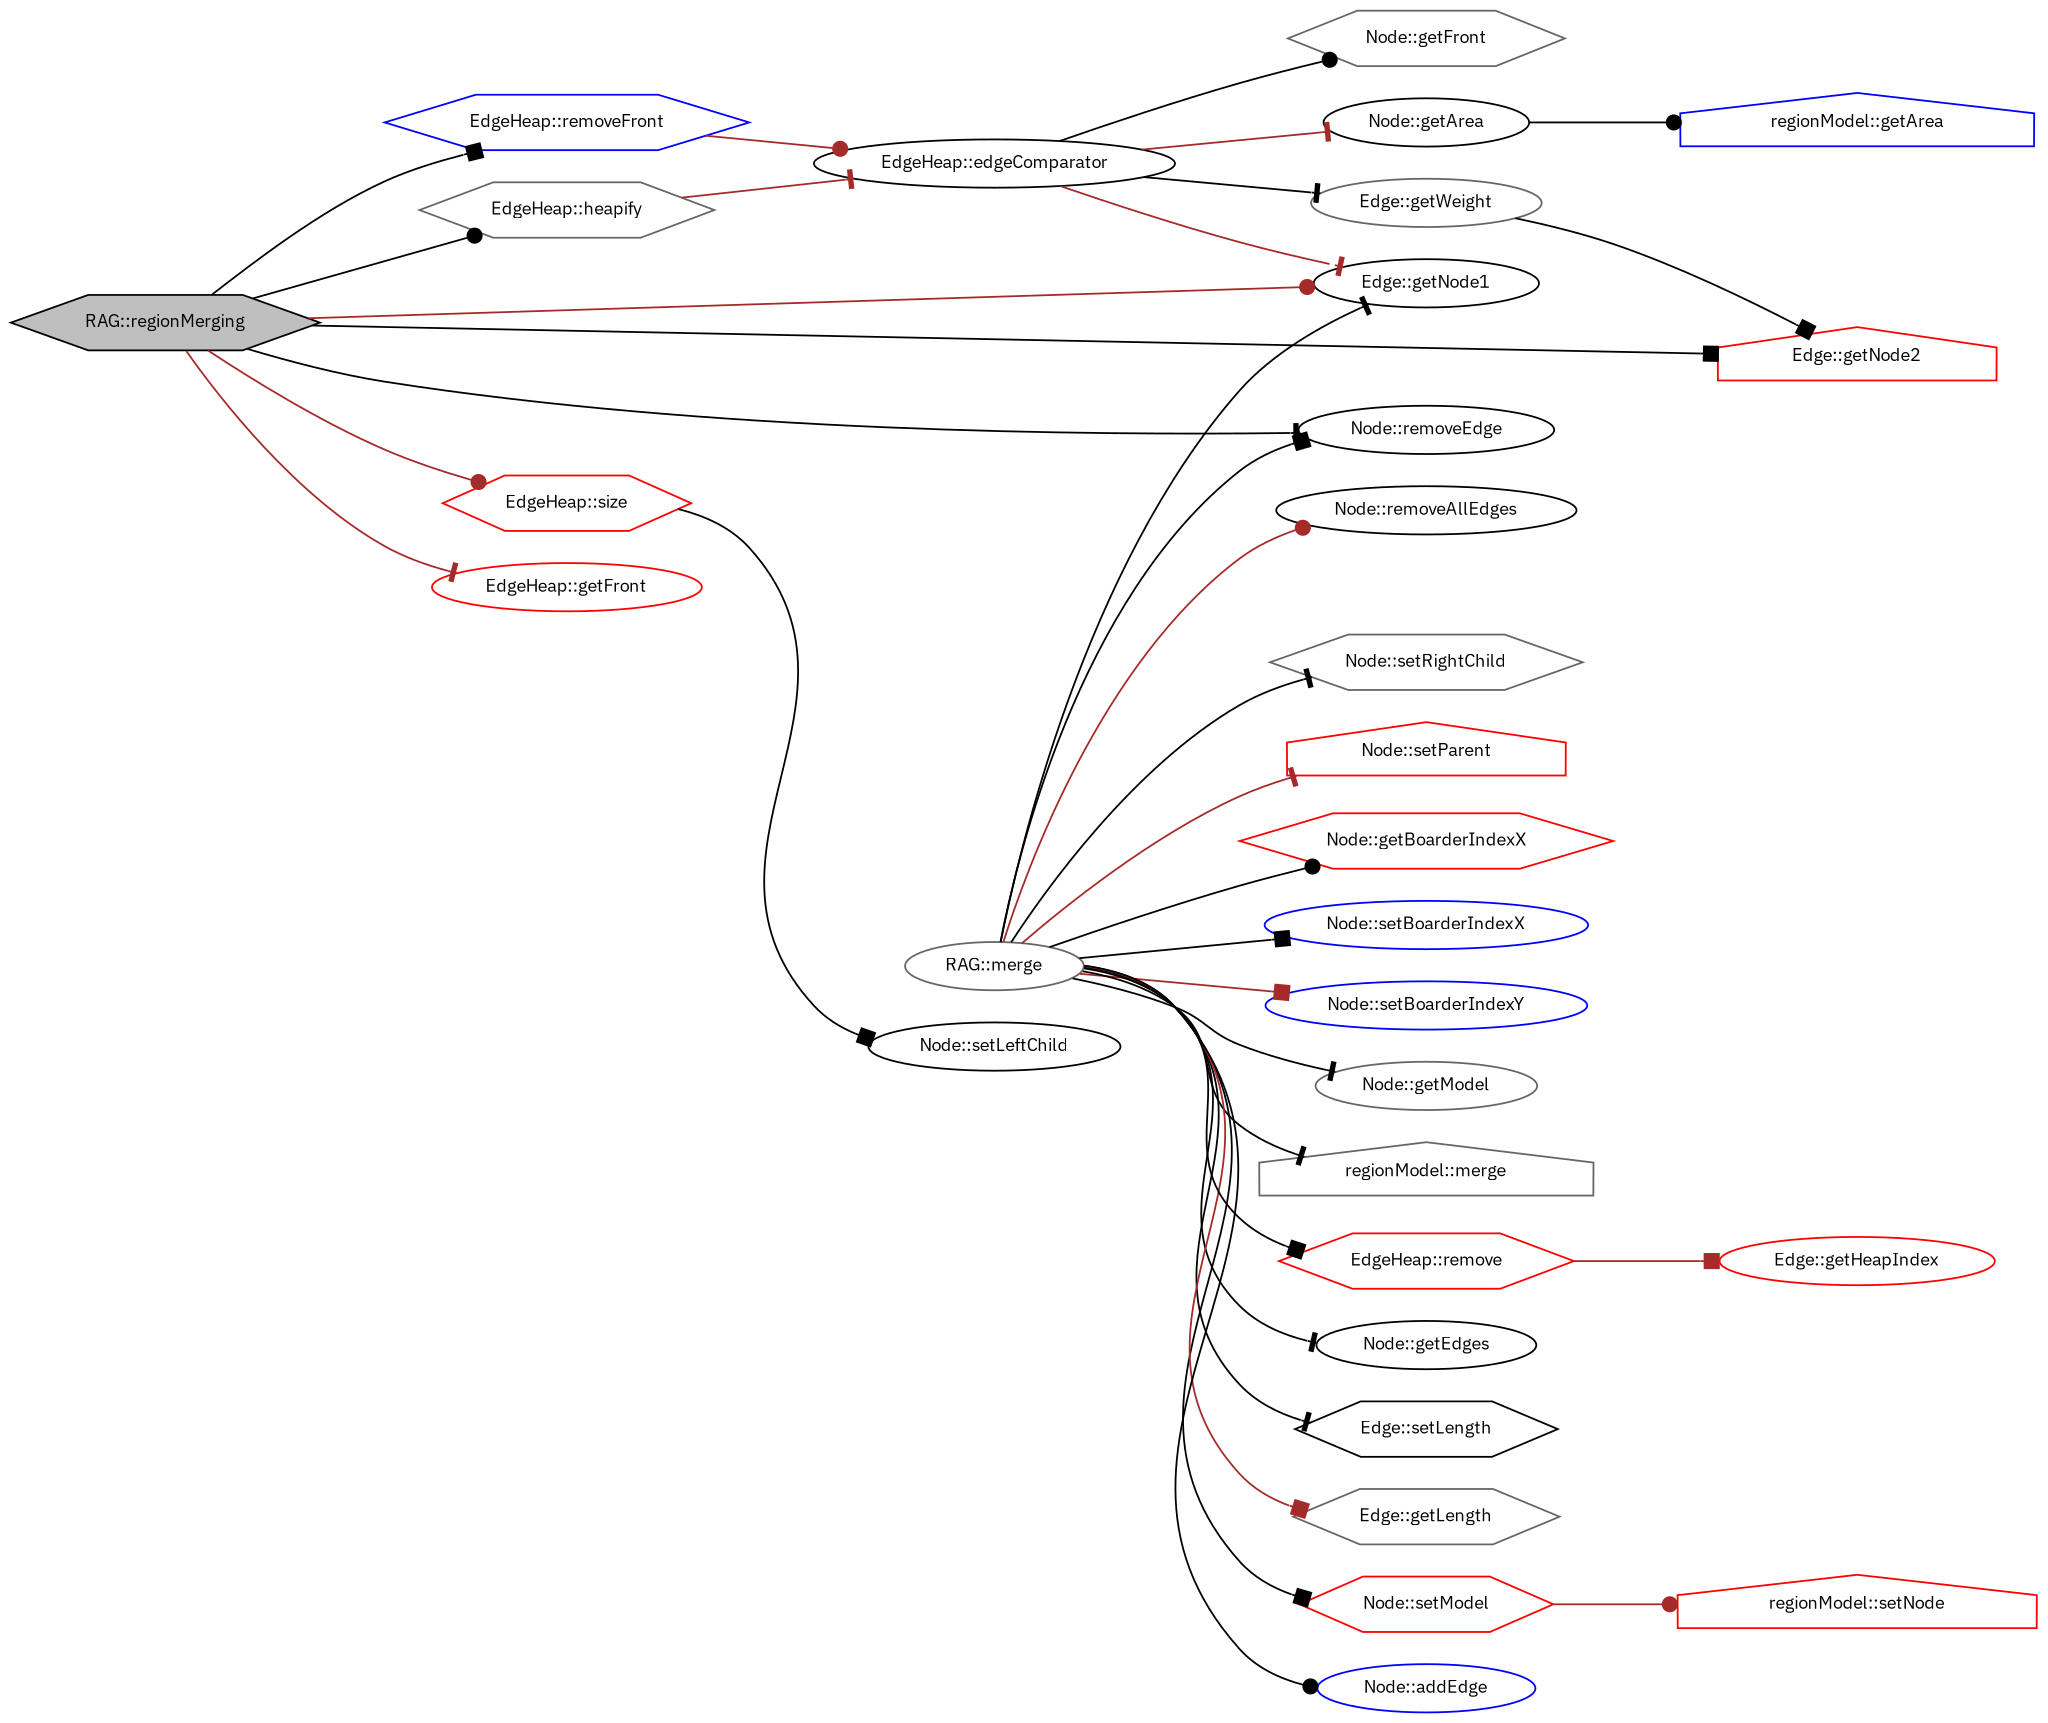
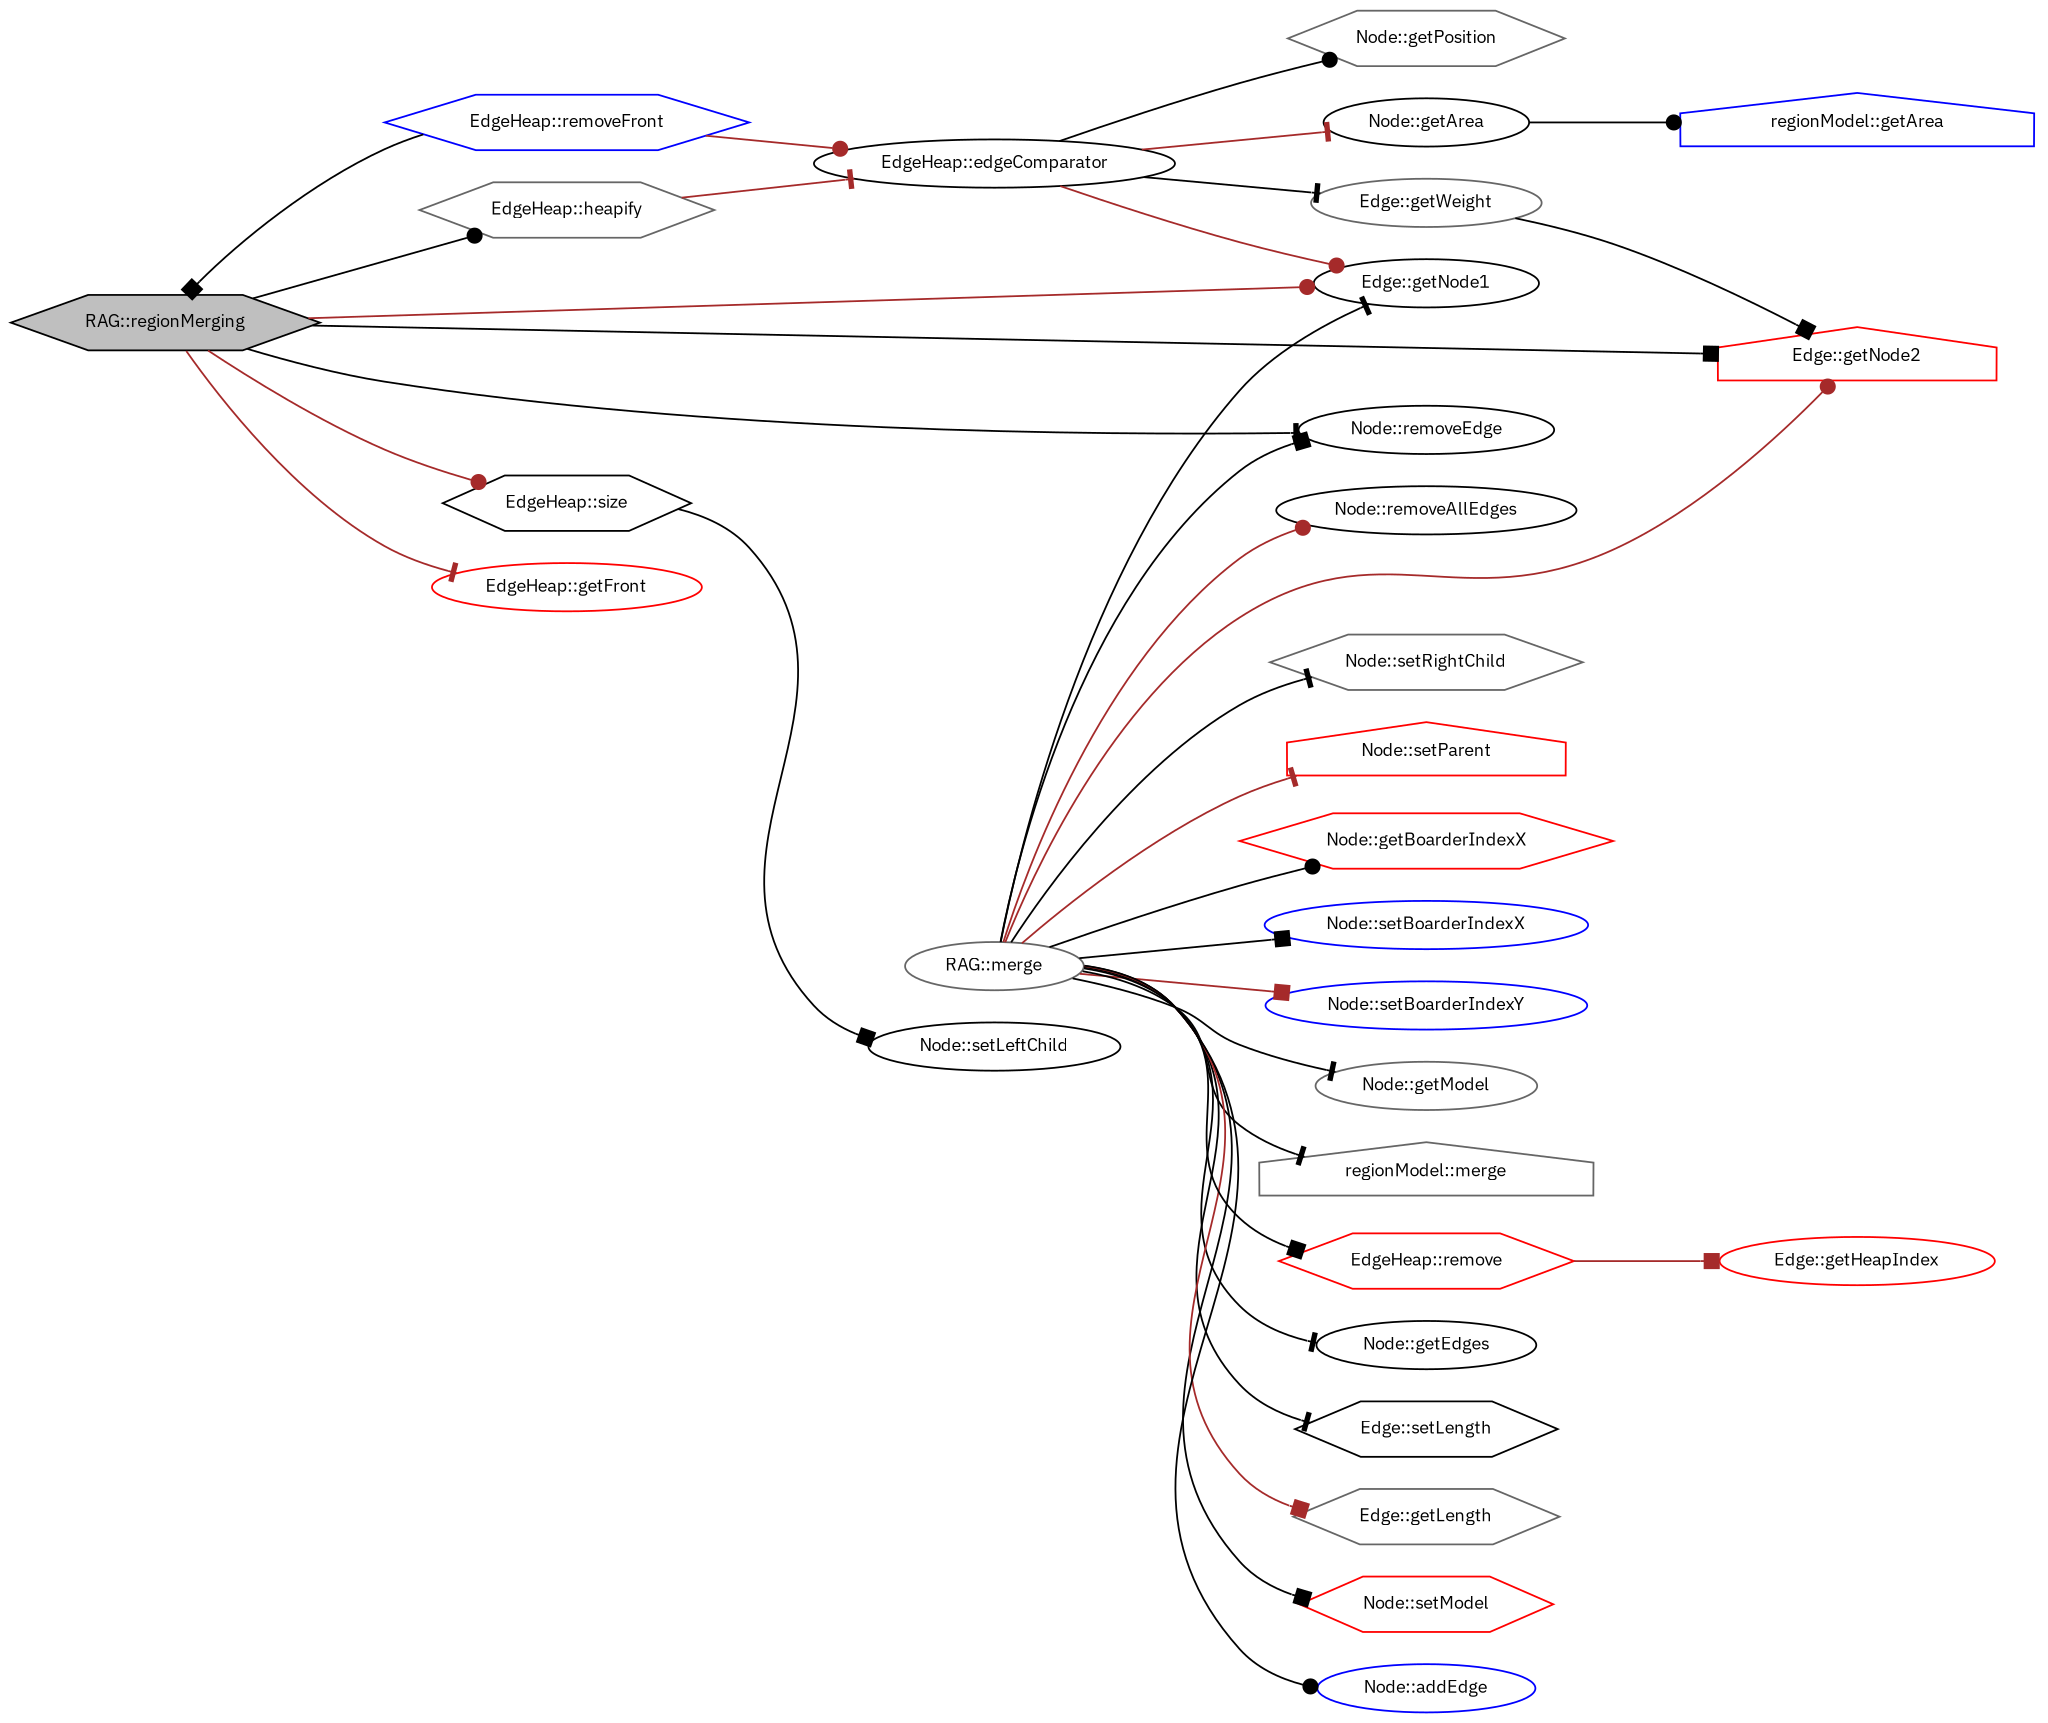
  digraph {
    fontname="IBM Plex Sans"
    rankdir=LR
    node [color=black fillcolor=white fontname="IBM Plex Sans" fontsize=10 shape=ellipse style=filled]
    edge [arrowhead=dot color=black fontname="IBM Plex Sans" fontsize=10 labelfontname=Helvetica labelfontsize=10 style=solid]
    n1 [fillcolor=grey75 fontcolor=black height=0.2 label="RAG::regionMerging" shape=hexagon width=0.4]
    n2 [color=gray40 height=0.2 label="EdgeHeap::heapify" shape=hexagon width=0.4]
    n3 [height=0.2 label="Edge::getNode1" width=0.4]
    n4 [color=red height=0.2 label="Edge::getNode2" shape=house width=0.4]
-   n5 [color=red height=0.2 label="EdgeHeap::size" shape=hexagon width=0.4]
+   n5 [height=0.2 label="EdgeHeap::size" shape=hexagon width=0.4]
    n6 [color=red height=0.2 label="EdgeHeap::getFront" width=0.4]
    n7 [color=blue height=0.2 label="EdgeHeap::removeFront" shape=hexagon width=0.4]
    n8 [height=0.2 label="Node::removeEdge" width=0.4]
    n9 [height=0.2 label="EdgeHeap::edgeComparator" width=0.4]
    n10 [height=0.2 label="Node::setLeftChild" width=0.4]
    n11 [color=gray40 height=0.2 label="RAG::merge" width=0.4]
    n12 [color=gray40 height=0.2 label="Node::setRightChild" shape=hexagon width=0.4]
    n13 [color=red height=0.2 label="Node::setParent" shape=house width=0.4]
    n14 [color=red height=0.2 label="Node::getBoarderIndexX" shape=hexagon width=0.4]
    n15 [color=blue height=0.2 label="Node::setBoarderIndexX" width=0.4]
    n16 [color=blue height=0.2 label="Node::setBoarderIndexY" width=0.4]
    n17 [color=gray40 height=0.2 label="Node::getModel" width=0.4]
    n18 [color=gray40 height=0.2 label="regionModel::merge" shape=house width=0.4]
    n19 [color=red height=0.2 label="Node::setModel" shape=hexagon width=0.4]
    n20 [height=0.2 label="Node::getEdges" width=0.4]
    n21 [height=0.2 label="Edge::setLength" shape=hexagon width=0.4]
    n22 [color=gray40 height=0.2 label="Edge::getLength" shape=hexagon width=0.4]
    n23 [color=red height=0.2 label="EdgeHeap::remove" shape=hexagon width=0.4]
    n24 [color=blue height=0.2 label="Node::addEdge" width=0.4]
    n25 [height=0.2 label="Node::removeAllEdges" width=0.4]
    n26 [color=gray40 height=0.2 label="Edge::getWeight" width=0.4]
    n27 [height=0.2 label="Node::getArea" width=0.4]
-   n28 [color=gray40 height=0.2 label="Node::getFront" shape=hexagon width=0.4]
+   n28 [color=gray40 height=0.2 label="Node::getPosition" shape=hexagon width=0.4]
    n29 [color=blue height=0.2 label="regionModel::getArea" shape=house width=0.4]
-   n30 [color=red height=0.2 label="regionModel::setNode" shape=house width=0.4]
    n31 [color=red height=0.2 label="Edge::getHeapIndex" width=0.4]
    n1 -> n2
    n1 -> n3 [color=brown]
    n1 -> n4 [arrowhead=box]
    n1 -> n5 [color=brown]
    n1 -> n6 [arrowhead=tee color=brown]
-   n1 -> n7 [arrowhead=box]
+   n7 -> n1 [arrowhead=box]
    n1 -> n8 [arrowhead=tee]
    n2 -> n9 [arrowhead=tee color=brown]
    n5 -> n10 [arrowhead=box]
    n7 -> n9 [color=brown]
-   n9 -> n3 [arrowhead=tee color=brown]
+   n9 -> n3 [color=brown]
    n9 -> n26 [arrowhead=tee]
    n9 -> n27 [arrowhead=tee color=brown]
    n9 -> n28
    n11 -> n3 [arrowhead=tee]
+   n11 -> n4 [color=brown]
    n11 -> n8 [arrowhead=box]
    n11 -> n12 [arrowhead=tee]
    n11 -> n13 [arrowhead=tee color=brown]
    n11 -> n14
    n11 -> n15 [arrowhead=box]
    n11 -> n16 [arrowhead=box color=brown]
    n11 -> n17 [arrowhead=tee]
    n11 -> n18 [arrowhead=tee]
    n11 -> n19 [arrowhead=box]
    n11 -> n20 [arrowhead=tee]
    n11 -> n21 [arrowhead=tee]
    n11 -> n22 [arrowhead=box color=brown]
    n11 -> n23 [arrowhead=box]
    n11 -> n24
    n11 -> n25 [color=brown]
-   n19 -> n30 [color=brown]
    n23 -> n31 [arrowhead=box color=brown]
    n26 -> n4 [arrowhead=box]
    n27 -> n29
  }
